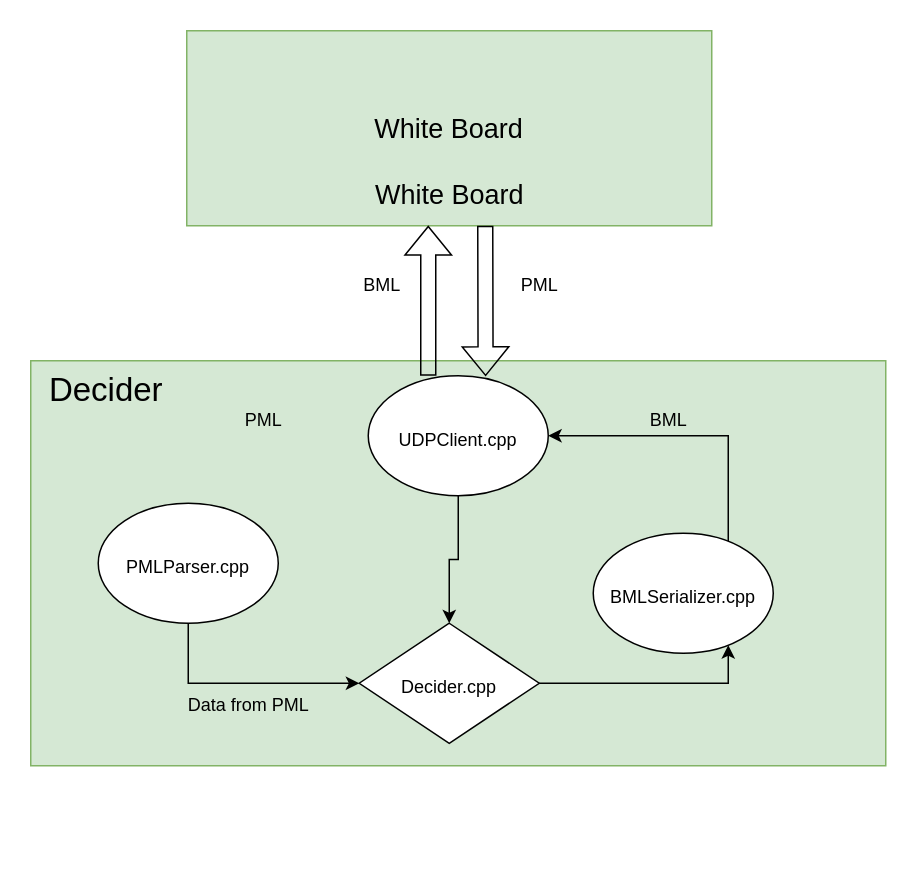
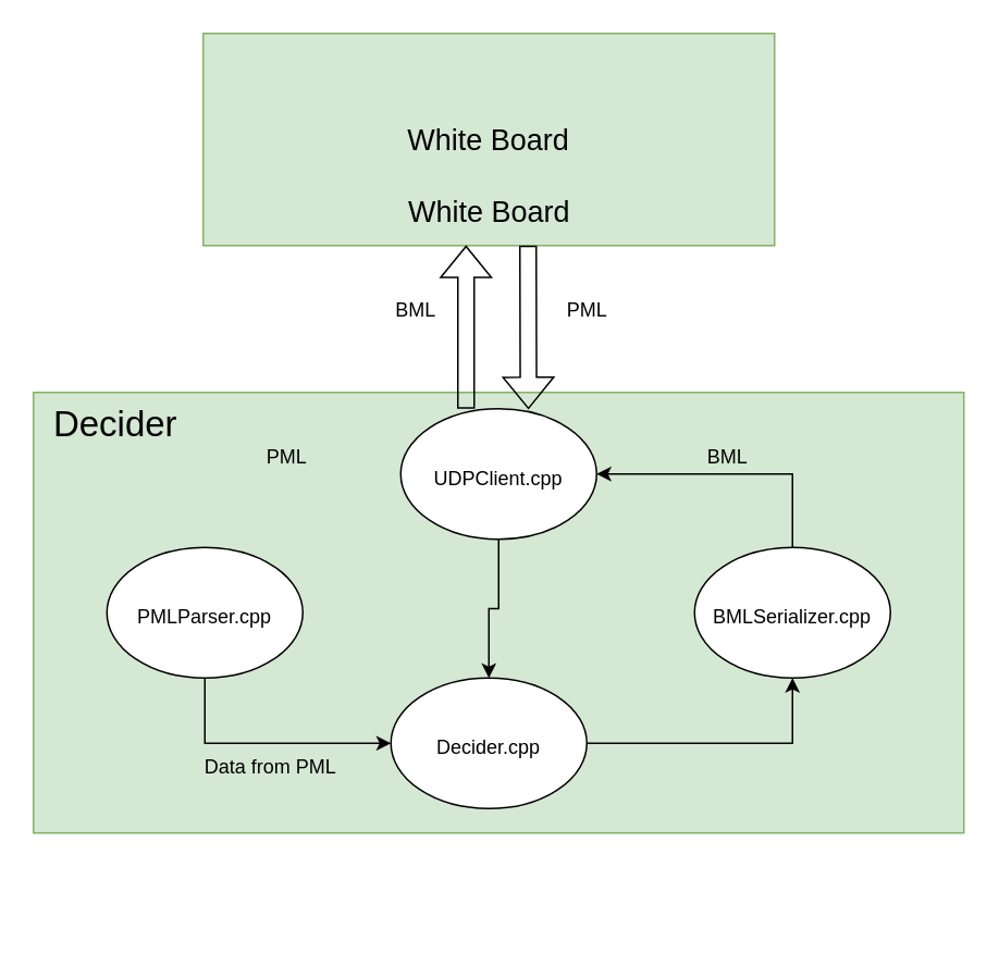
  <mxCell id="0" />
  <mxCell id="1" parent="0" />
  <mxCell id="2" value="" style="rounded=0;whiteSpace=wrap;html=1;fillColor=#d5e8d4;strokeColor=#82b366;" vertex="1" parent="1"><mxGeometry x="20" y="240" width="570" height="270" as="geometry" /></mxCell>
  <mxCell id="3" value="PML" style="text;html=1;align=center;verticalAlign=middle;resizable=0;points=[];autosize=1;strokeColor=none;fillColor=none;" parent="1" vertex="1"><mxGeometry x="155" y="270" width="40" height="20" as="geometry" /></mxCell>
  <mxCell id="4" value="BML" style="text;html=1;align=center;verticalAlign=middle;resizable=0;points=[];autosize=1;strokeColor=none;fillColor=none;" parent="1" vertex="1"><mxGeometry x="234" y="180" width="40" height="20" as="geometry" /></mxCell>
  <mxCell id="5" value="PML" style="text;html=1;align=center;verticalAlign=middle;resizable=0;points=[];autosize=1;strokeColor=none;fillColor=none;" parent="1" vertex="1"><mxGeometry x="339" y="180" width="40" height="20" as="geometry" /></mxCell>
  <mxCell id="6" value="BML" style="text;html=1;align=center;verticalAlign=middle;resizable=0;points=[];autosize=1;strokeColor=none;fillColor=none;" parent="1" vertex="1"><mxGeometry x="425" y="270" width="40" height="20" as="geometry" /></mxCell>
  <mxCell id="7" value="Data from PML" style="text;html=1;align=center;verticalAlign=middle;resizable=0;points=[];autosize=1;strokeColor=none;fillColor=none;" parent="1" vertex="1"><mxGeometry x="115" y="460" width="100" height="20" as="geometry" /></mxCell>
  <mxCell id="8" value="&lt;font style=&quot;font-size: 22px;&quot;&gt;Decider&lt;/font&gt;" style="text;html=1;align=center;verticalAlign=middle;resizable=0;points=[];autosize=1;strokeColor=none;fillColor=none;" vertex="1" parent="1"><mxGeometry x="25" y="250" width="90" height="20" as="geometry" /></mxCell>
  <mxCell id="9" style="edgeStyle=orthogonalEdgeStyle;rounded=0;orthogonalLoop=1;jettySize=auto;html=1;exitX=0.5;exitY=1;exitDx=0;exitDy=0;fontSize=22;" edge="1" parent="1"><mxGeometry relative="1" as="geometry"><mxPoint x="345" y="570" as="sourcePoint" /><mxPoint x="345" y="570" as="targetPoint" /></mxGeometry></mxCell>
  <mxCell id="10" value="&lt;span style=&quot;font-size: 18px;&quot;&gt;White Board&lt;/span&gt;" style="whiteSpace=wrap;html=1;fontSize=22;fillColor=#d5e8d4;strokeColor=#82b366;" vertex="1" parent="1"><mxGeometry x="124" y="20" width="350" height="130" as="geometry" /></mxCell>
  <mxCell id="11" style="edgeStyle=orthogonalEdgeStyle;rounded=0;orthogonalLoop=1;jettySize=auto;html=1;fontSize=22;" edge="1" parent="1" source="12" target="16"><mxGeometry relative="1" as="geometry" /></mxCell>
  <mxCell id="12" value="&lt;span style=&quot;font-size: 12px;&quot;&gt;UDPClient.cpp&lt;/span&gt;" style="ellipse;whiteSpace=wrap;html=1;fontSize=22;" vertex="1" parent="1"><mxGeometry x="245" y="250" width="120" height="80" as="geometry" /></mxCell>
  <mxCell id="13" style="edgeStyle=orthogonalEdgeStyle;rounded=0;orthogonalLoop=1;jettySize=auto;html=1;entryX=0;entryY=0.5;entryDx=0;entryDy=0;fontSize=22;" edge="1" parent="1" source="14" target="16"><mxGeometry relative="1" as="geometry"><Array as="points"><mxPoint x="125" y="455" /></Array></mxGeometry></mxCell>
  <mxCell id="14" value="&lt;span style=&quot;font-size: 12px;&quot;&gt;PMLParser.cpp&lt;/span&gt;" style="ellipse;whiteSpace=wrap;html=1;fontSize=22;" vertex="1" parent="1"><mxGeometry x="65" y="335" width="120" height="80" as="geometry" /></mxCell>
  <mxCell id="15" style="edgeStyle=orthogonalEdgeStyle;rounded=0;orthogonalLoop=1;jettySize=auto;html=1;fontSize=22;" edge="1" parent="1" source="16" target="18"><mxGeometry relative="1" as="geometry"><Array as="points"><mxPoint x="485" y="455" /></Array></mxGeometry></mxCell>
- <mxCell id="16" value="&lt;span style=&quot;font-size: 12px;&quot;&gt;Decider.cpp&lt;/span&gt;" style="rhombus;whiteSpace=wrap;html=1;fontSize=22;" vertex="1" parent="1"><mxGeometry x="239" y="415" width="120" height="80" as="geometry" /></mxCell>
+ <mxCell id="16" value="&lt;span style=&quot;font-size: 12px;&quot;&gt;Decider.cpp&lt;/span&gt;" style="ellipse;whiteSpace=wrap;html=1;fontSize=22;" vertex="1" parent="1"><mxGeometry x="239" y="415" width="120" height="80" as="geometry" /></mxCell>
  <mxCell id="17" style="edgeStyle=orthogonalEdgeStyle;rounded=0;orthogonalLoop=1;jettySize=auto;html=1;entryX=1;entryY=0.5;entryDx=0;entryDy=0;fontSize=22;" edge="1" parent="1" source="18" target="12"><mxGeometry relative="1" as="geometry"><Array as="points"><mxPoint x="485" y="290" /></Array></mxGeometry></mxCell>
- <mxCell id="18" value="&lt;span style=&quot;font-size: 12px;&quot;&gt;BMLSerializer.cpp&lt;/span&gt;" style="ellipse;whiteSpace=wrap;html=1;fontSize=22;" vertex="1" parent="1"><mxGeometry x="395" y="355" width="120" height="80" as="geometry" /></mxCell>
+ <mxCell id="18" value="&lt;span style=&quot;font-size: 12px;&quot;&gt;BMLSerializer.cpp&lt;/span&gt;" style="ellipse;whiteSpace=wrap;html=1;fontSize=22;" vertex="1" parent="1"><mxGeometry x="425" y="335" width="120" height="80" as="geometry" /></mxCell>
  <mxCell id="19" value="" style="shape=flexArrow;endArrow=classic;html=1;rounded=0;fontSize=22;entryX=0.652;entryY=0.003;entryDx=0;entryDy=0;entryPerimeter=0;" edge="1" parent="1" target="12"><mxGeometry width="50" height="50" relative="1" as="geometry"><mxPoint x="323" y="150" as="sourcePoint" /><mxPoint x="370" y="50" as="targetPoint" /></mxGeometry></mxCell>
  <mxCell id="20" value="" style="shape=flexArrow;endArrow=classic;html=1;rounded=0;fontSize=22;" edge="1" parent="1"><mxGeometry width="50" height="50" relative="1" as="geometry"><mxPoint x="285" y="250" as="sourcePoint" /><mxPoint x="285" y="150" as="targetPoint" /></mxGeometry></mxCell>
  <mxCell id="21" value="&lt;span style=&quot;font-size: 18px;&quot;&gt;White Board&lt;/span&gt;" style="text;html=1;strokeColor=none;fillColor=none;align=center;verticalAlign=middle;whiteSpace=wrap;rounded=0;fontSize=22;" vertex="1" parent="1"><mxGeometry x="205.5" y="114" width="187" height="30" as="geometry" /></mxCell>
